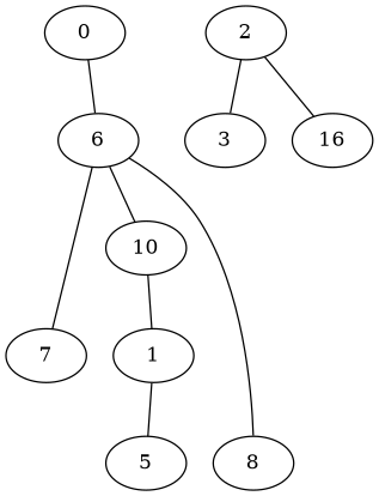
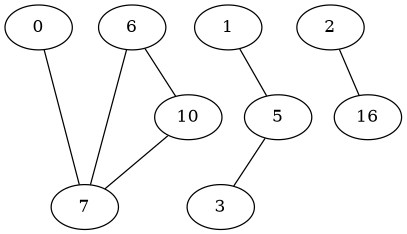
  strict graph {
    node [weight=0]
    edge [weight=0]
    0
    7
    10
    1
    5
    6
-   8
    2
    3
    n10 [label=16]
-   0 -- 6
-   10 -- 1
+   0 -- 7
+   10 -- 7
    1 -- 5
    6 -- 7
    6 -- 10
-   6 -- 8
-   2 -- 3
+   5 -- 3
    2 -- n10
  }
